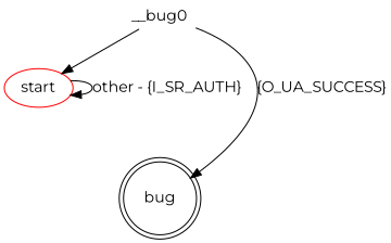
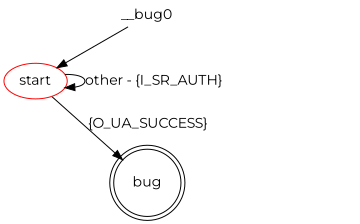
  digraph {
    fontname=Montserrat
    node [fontname=Montserrat]
    edge [fontname=Montserrat]
    start [color=red]
    bug [shape=doublecircle]
    n3 [height=0 label=__bug0 shape=none width=0]
    start -> start [label="other - {I_SR_AUTH}"]
-   n3 -> bug [label="{O_UA_SUCCESS}"]
+   start -> bug [label="{O_UA_SUCCESS}"]
    n3 -> start
  }
